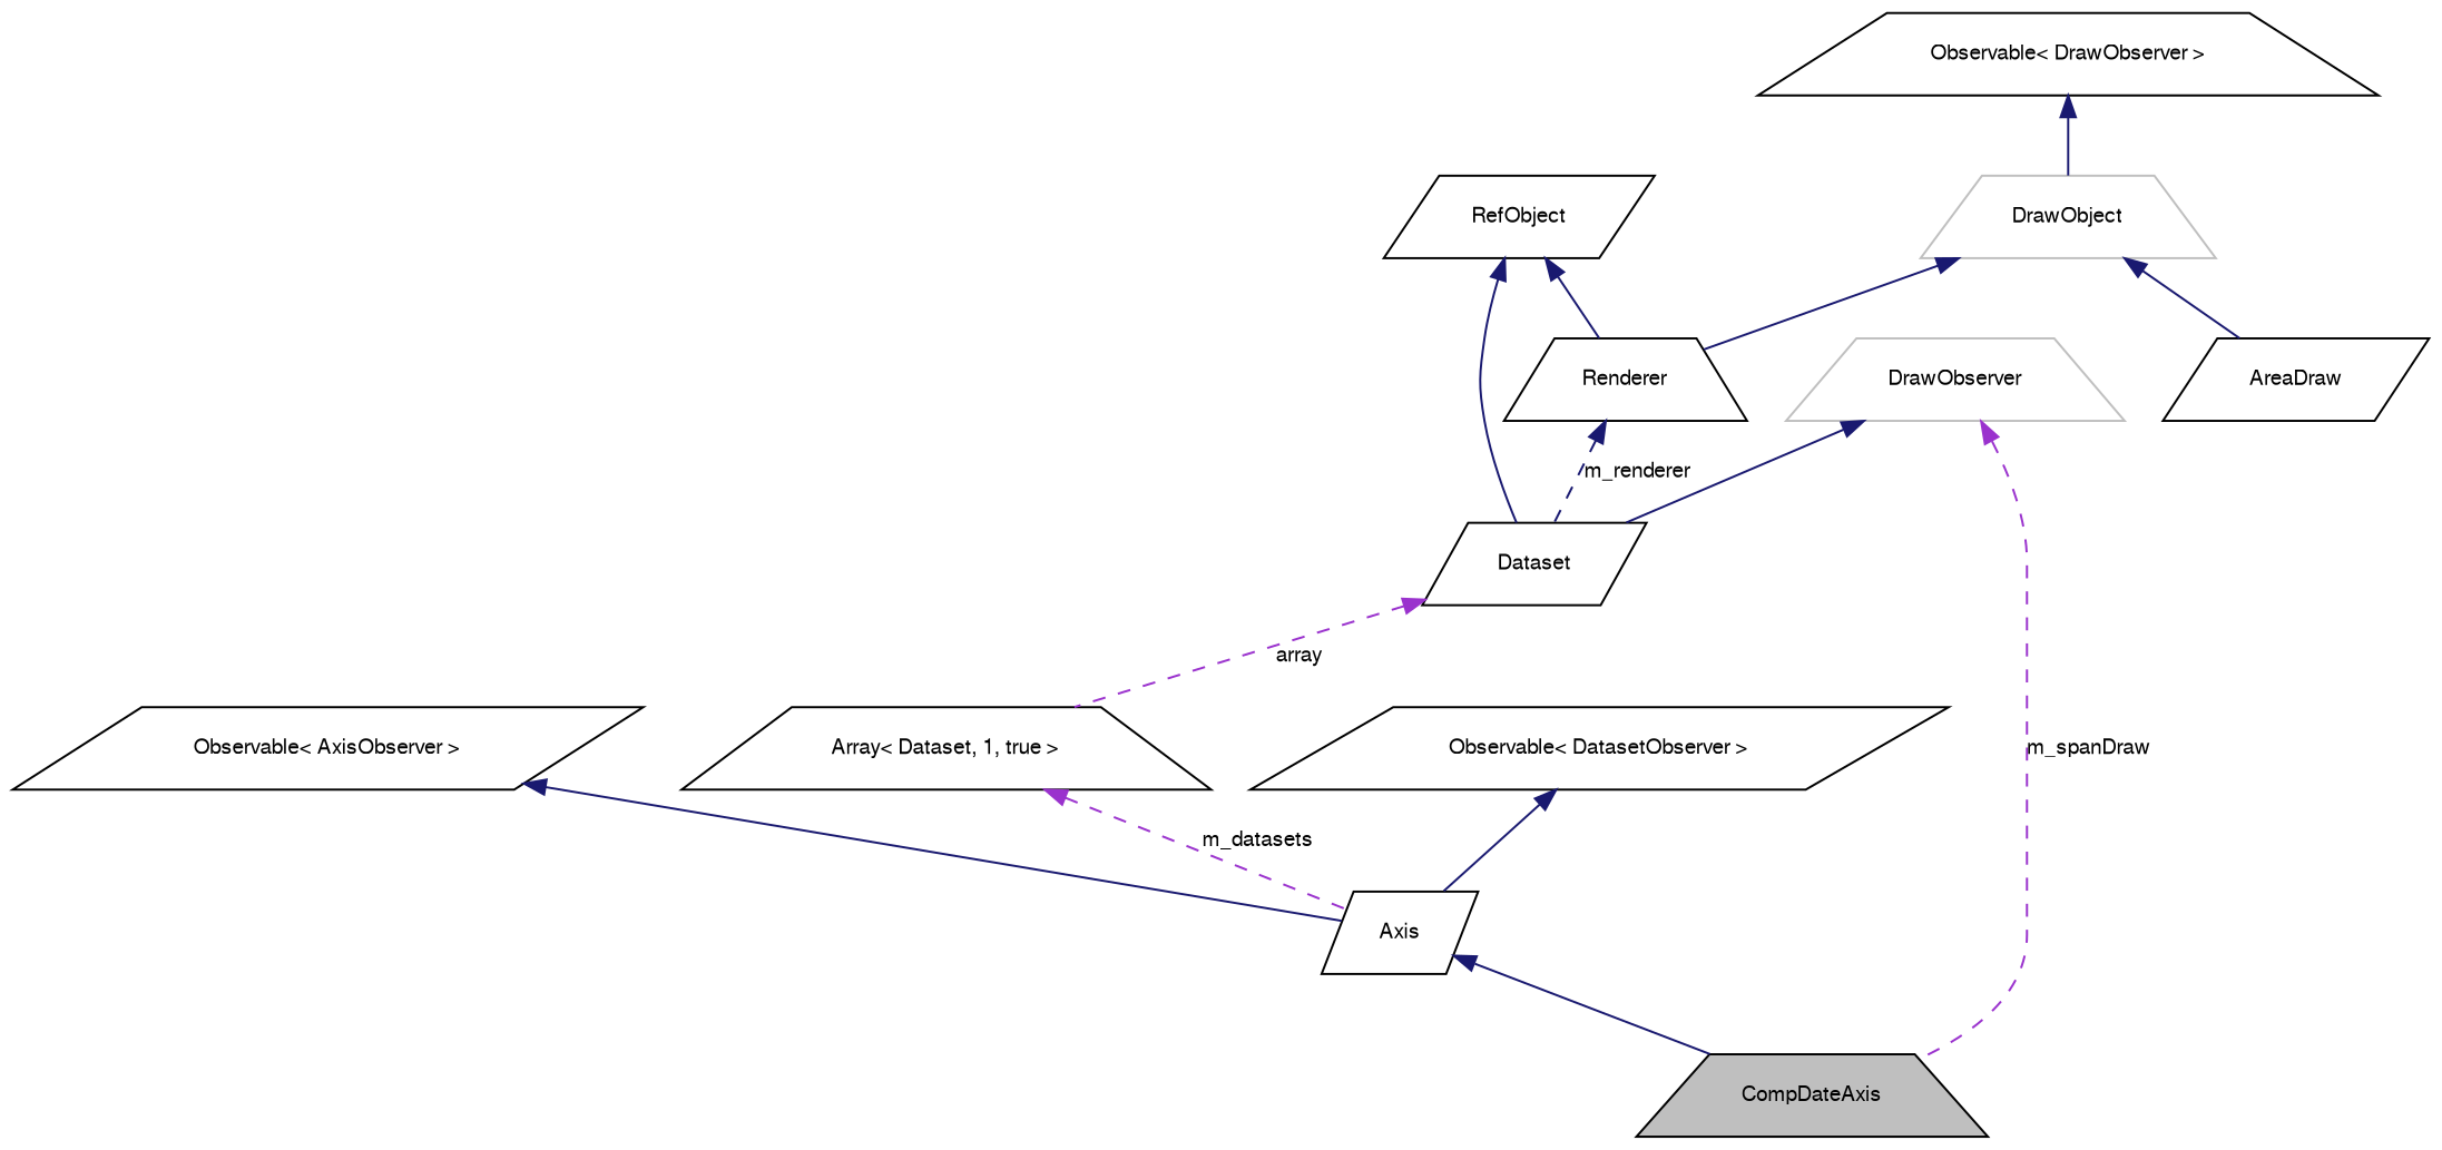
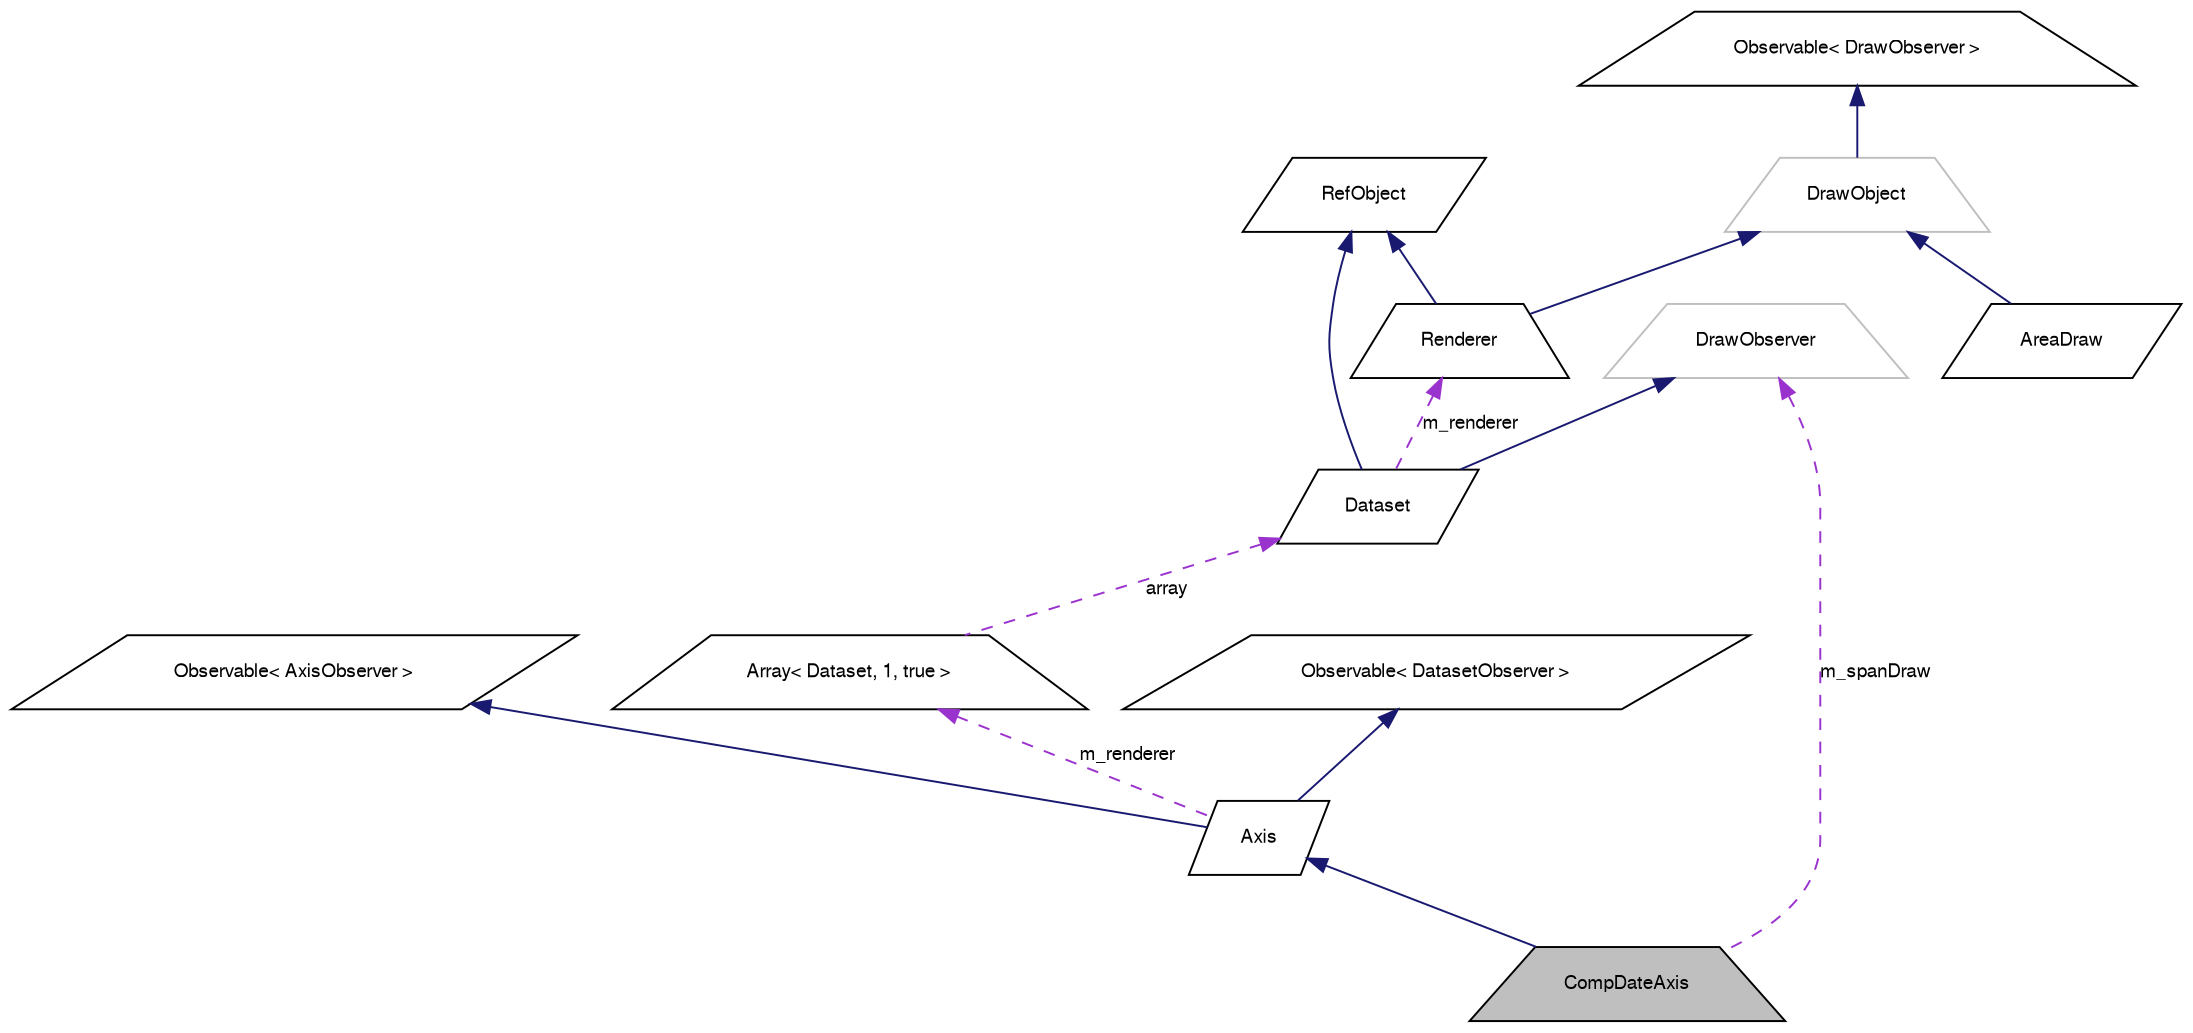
  digraph {
    node [color=black fontname=FreeSans fontsize=10 shape=trapezium]
    edge [color=midnightblue dir=back fontname=FreeSans fontsize=10 labelfontname=FreeSans labelfontsize=10 style=solid]
    n1 [fillcolor=grey75 fontcolor=black height=0.2 label=CompDateAxis style=filled width=0.4]
    n2 [height=0.2 label=Axis shape=parallelogram width=0.4]
    n3 [height=0.2 label="Observable\< AxisObserver \>" shape=parallelogram width=0.4]
    n4 [height=0.2 label="Array\< Dataset, 1, true \>" width=0.4]
    n5 [height=0.2 label=Dataset shape=parallelogram width=0.4]
    n6 [height=0.2 label=RefObject shape=parallelogram width=0.4]
    n7 [height=0.2 label=Renderer width=0.4]
    n8 [height=0.2 label="Observable\< DatasetObserver \>" shape=parallelogram width=0.4]
    n9 [color=grey75 height=0.2 label=DrawObserver width=0.4]
    n10 [color=grey75 height=0.2 label=DrawObject width=0.4]
    n11 [height=0.2 label=AreaDraw shape=parallelogram width=0.4]
    n12 [height=0.2 label="Observable\< DrawObserver \>" width=0.4]
    n2 -> n1
    n3 -> n2
-   n4 -> n2 [color=darkorchid3 label=m_datasets style=dashed]
+   n4 -> n2 [color=darkorchid3 label=m_renderer style=dashed]
    n5 -> n4 [color=darkorchid3 label=array style=dashed]
    n6 -> n5
    n6 -> n7
-   n7 -> n5 [label=m_renderer style=dashed]
+   n7 -> n5 [color=darkorchid3 label=m_renderer style=dashed]
    n8 -> n2
    n9 -> n1 [color=darkorchid3 label=m_spanDraw style=dashed]
    n9 -> n5
    n10 -> n7
    n10 -> n11
    n12 -> n10
  }
